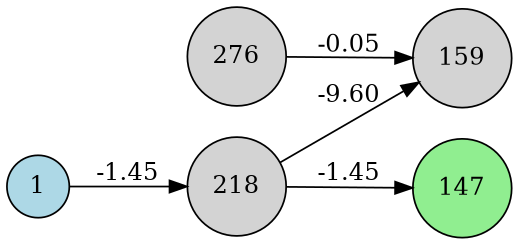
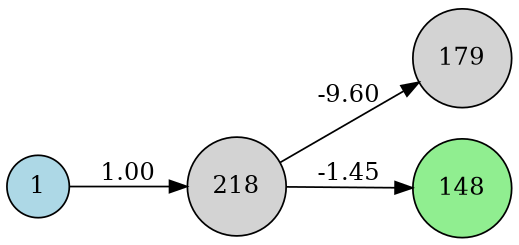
  digraph {
    rankdir=LR
    node [fillcolor=lightgray shape=circle style=filled]
-   n1 [fillcolor=lightgreen label=147]
-   n2 [label=276]
-   n3 [label=159]
+   n1 [fillcolor=lightgreen label=148]
+   n3 [label=179]
    n4 [fillcolor=lightblue label=1]
    n5 [label=218]
-   n2 -> n3 [label=-0.05]
-   n4 -> n5 [label=-1.45]
+   n4 -> n5 [label=1.00]
    n5 -> n1 [label=-1.45]
    n5 -> n3 [label=-9.60]
  }
